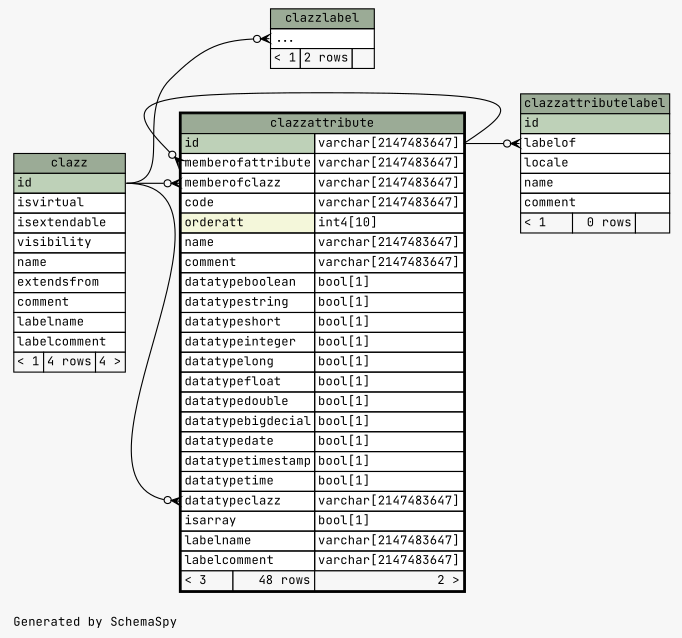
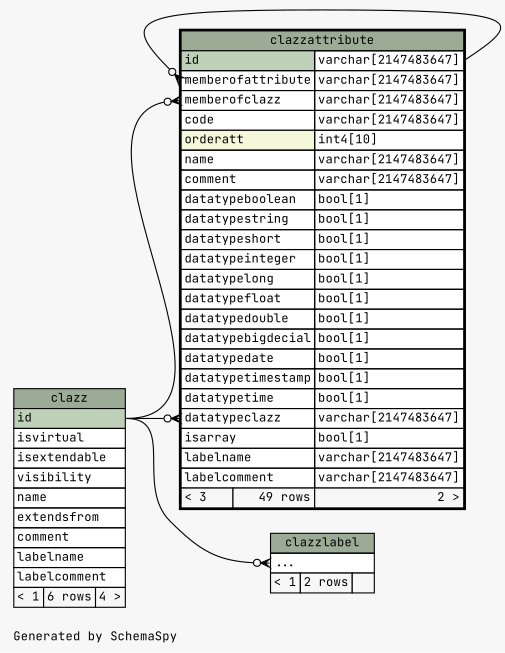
  digraph {
    bgcolor="#f7f7f7"
    fontname="JetBrains Mono"
    fontsize=11
    label="\nGenerated by SchemaSpy"
    labeljust=l
    nodesep=0.18
    rankdir=RL
    ranksep=0.46
    node [fontname="JetBrains Mono" fontsize=11 shape=plaintext]
    edge [arrowhead=none arrowsize=0.8 arrowtail=crowodot dir=back fontname="JetBrains Mono" headport="id:e"]
-   n1 [label=<     <TABLE BORDER="2" CELLBORDER="1" CELLSPACING="0" BGCOLOR="#ffffff">       <TR><TD COLSPAN="3" BGCOLOR="#9bab96" ALIGN="CENTER">clazzattribute</TD></TR>       <TR><TD PORT="id" COLSPAN="2" BGCOLOR="#bed1b8" ALIGN="LEFT">id</TD><TD PORT="id.type" ALIGN="LEFT">varchar[2147483647]</TD></TR>       <TR><TD PORT="memberofattribute" COLSPAN="2" ALIGN="LEFT">memberofattribute</TD><TD PORT="memberofattribute.type" ALIGN="LEFT">varchar[2147483647]</TD></TR>       <TR><TD PORT="memberofclazz" COLSPAN="2" ALIGN="LEFT">memberofclazz</TD><TD PORT="memberofclazz.type" ALIGN="LEFT">varchar[2147483647]</TD></TR>       <TR><TD PORT="code" COLSPAN="2" ALIGN="LEFT">code</TD><TD PORT="code.type" ALIGN="LEFT">varchar[2147483647]</TD></TR>       <TR><TD PORT="orderatt" COLSPAN="2" BGCOLOR="#f4f7da" ALIGN="LEFT">orderatt</TD><TD PORT="orderatt.type" ALIGN="LEFT">int4[10]</TD></TR>       <TR><TD PORT="name" COLSPAN="2" ALIGN="LEFT">name</TD><TD PORT="name.type" ALIGN="LEFT">varchar[2147483647]</TD></TR>       <TR><TD PORT="comment" COLSPAN="2" ALIGN="LEFT">comment</TD><TD PORT="comment.type" ALIGN="LEFT">varchar[2147483647]</TD></TR>       <TR><TD PORT="datatypeboolean" COLSPAN="2" ALIGN="LEFT">datatypeboolean</TD><TD PORT="datatypeboolean.type" ALIGN="LEFT">bool[1]</TD></TR>       <TR><TD PORT="datatypestring" COLSPAN="2" ALIGN="LEFT">datatypestring</TD><TD PORT="datatypestring.type" ALIGN="LEFT">bool[1]</TD></TR>       <TR><TD PORT="datatypeshort" COLSPAN="2" ALIGN="LEFT">datatypeshort</TD><TD PORT="datatypeshort.type" ALIGN="LEFT">bool[1]</TD></TR>       <TR><TD PORT="datatypeinteger" COLSPAN="2" ALIGN="LEFT">datatypeinteger</TD><TD PORT="datatypeinteger.type" ALIGN="LEFT">bool[1]</TD></TR>       <TR><TD PORT="datatypelong" COLSPAN="2" ALIGN="LEFT">datatypelong</TD><TD PORT="datatypelong.type" ALIGN="LEFT">bool[1]</TD></TR>       <TR><TD PORT="datatypefloat" COLSPAN="2" ALIGN="LEFT">datatypefloat</TD><TD PORT="datatypefloat.type" ALIGN="LEFT">bool[1]</TD></TR>       <TR><TD PORT="datatypedouble" COLSPAN="2" ALIGN="LEFT">datatypedouble</TD><TD PORT="datatypedouble.type" ALIGN="LEFT">bool[1]</TD></TR>       <TR><TD PORT="datatypebigdecial" COLSPAN="2" ALIGN="LEFT">datatypebigdecial</TD><TD PORT="datatypebigdecial.type" ALIGN="LEFT">bool[1]</TD></TR>       <TR><TD PORT="datatypedate" COLSPAN="2" ALIGN="LEFT">datatypedate</TD><TD PORT="datatypedate.type" ALIGN="LEFT">bool[1]</TD></TR>       <TR><TD PORT="datatypetimestamp" COLSPAN="2" ALIGN="LEFT">datatypetimestamp</TD><TD PORT="datatypetimestamp.type" ALIGN="LEFT">bool[1]</TD></TR>       <TR><TD PORT="datatypetime" COLSPAN="2" ALIGN="LEFT">datatypetime</TD><TD PORT="datatypetime.type" ALIGN="LEFT">bool[1]</TD></TR>       <TR><TD PORT="datatypeclazz" COLSPAN="2" ALIGN="LEFT">datatypeclazz</TD><TD PORT="datatypeclazz.type" ALIGN="LEFT">varchar[2147483647]</TD></TR>       <TR><TD PORT="isarray" COLSPAN="2" ALIGN="LEFT">isarray</TD><TD PORT="isarray.type" ALIGN="LEFT">bool[1]</TD></TR>       <TR><TD PORT="labelname" COLSPAN="2" ALIGN="LEFT">labelname</TD><TD PORT="labelname.type" ALIGN="LEFT">varchar[2147483647]</TD></TR>       <TR><TD PORT="labelcomment" COLSPAN="2" ALIGN="LEFT">labelcomment</TD><TD PORT="labelcomment.type" ALIGN="LEFT">varchar[2147483647]</TD></TR>       <TR><TD ALIGN="LEFT" BGCOLOR="#f7f7f7">&lt; 3</TD><TD ALIGN="RIGHT" BGCOLOR="#f7f7f7">48 rows</TD><TD ALIGN="RIGHT" BGCOLOR="#f7f7f7">2 &gt;</TD></TR>     </TABLE>>]
-   n2 [label=<     <TABLE BORDER="0" CELLBORDER="1" CELLSPACING="0" BGCOLOR="#ffffff">       <TR><TD COLSPAN="3" BGCOLOR="#9bab96" ALIGN="CENTER">clazz</TD></TR>       <TR><TD PORT="id" COLSPAN="3" BGCOLOR="#bed1b8" ALIGN="LEFT">id</TD></TR>       <TR><TD PORT="isvirtual" COLSPAN="3" ALIGN="LEFT">isvirtual</TD></TR>       <TR><TD PORT="isextendable" COLSPAN="3" ALIGN="LEFT">isextendable</TD></TR>       <TR><TD PORT="visibility" COLSPAN="3" ALIGN="LEFT">visibility</TD></TR>       <TR><TD PORT="name" COLSPAN="3" ALIGN="LEFT">name</TD></TR>       <TR><TD PORT="extendsfrom" COLSPAN="3" ALIGN="LEFT">extendsfrom</TD></TR>       <TR><TD PORT="comment" COLSPAN="3" ALIGN="LEFT">comment</TD></TR>       <TR><TD PORT="labelname" COLSPAN="3" ALIGN="LEFT">labelname</TD></TR>       <TR><TD PORT="labelcomment" COLSPAN="3" ALIGN="LEFT">labelcomment</TD></TR>       <TR><TD ALIGN="LEFT" BGCOLOR="#f7f7f7">&lt; 1</TD><TD ALIGN="RIGHT" BGCOLOR="#f7f7f7">4 rows</TD><TD ALIGN="RIGHT" BGCOLOR="#f7f7f7">4 &gt;</TD></TR>     </TABLE>>]
-   n3 [label=<     <TABLE BORDER="0" CELLBORDER="1" CELLSPACING="0" BGCOLOR="#ffffff">       <TR><TD COLSPAN="3" BGCOLOR="#9bab96" ALIGN="CENTER">clazzattributelabel</TD></TR>       <TR><TD PORT="id" COLSPAN="3" BGCOLOR="#bed1b8" ALIGN="LEFT">id</TD></TR>       <TR><TD PORT="labelof" COLSPAN="3" ALIGN="LEFT">labelof</TD></TR>       <TR><TD PORT="locale" COLSPAN="3" ALIGN="LEFT">locale</TD></TR>       <TR><TD PORT="name" COLSPAN="3" ALIGN="LEFT">name</TD></TR>       <TR><TD PORT="comment" COLSPAN="3" ALIGN="LEFT">comment</TD></TR>       <TR><TD ALIGN="LEFT" BGCOLOR="#f7f7f7">&lt; 1</TD><TD ALIGN="RIGHT" BGCOLOR="#f7f7f7">0 rows</TD><TD ALIGN="RIGHT" BGCOLOR="#f7f7f7">  </TD></TR>     </TABLE>>]
+   n1 [label=<     <TABLE BORDER="2" CELLBORDER="1" CELLSPACING="0" BGCOLOR="#ffffff">       <TR><TD COLSPAN="3" BGCOLOR="#9bab96" ALIGN="CENTER">clazzattribute</TD></TR>       <TR><TD PORT="id" COLSPAN="2" BGCOLOR="#bed1b8" ALIGN="LEFT">id</TD><TD PORT="id.type" ALIGN="LEFT">varchar[2147483647]</TD></TR>       <TR><TD PORT="memberofattribute" COLSPAN="2" ALIGN="LEFT">memberofattribute</TD><TD PORT="memberofattribute.type" ALIGN="LEFT">varchar[2147483647]</TD></TR>       <TR><TD PORT="memberofclazz" COLSPAN="2" ALIGN="LEFT">memberofclazz</TD><TD PORT="memberofclazz.type" ALIGN="LEFT">varchar[2147483647]</TD></TR>       <TR><TD PORT="code" COLSPAN="2" ALIGN="LEFT">code</TD><TD PORT="code.type" ALIGN="LEFT">varchar[2147483647]</TD></TR>       <TR><TD PORT="orderatt" COLSPAN="2" BGCOLOR="#f4f7da" ALIGN="LEFT">orderatt</TD><TD PORT="orderatt.type" ALIGN="LEFT">int4[10]</TD></TR>       <TR><TD PORT="name" COLSPAN="2" ALIGN="LEFT">name</TD><TD PORT="name.type" ALIGN="LEFT">varchar[2147483647]</TD></TR>       <TR><TD PORT="comment" COLSPAN="2" ALIGN="LEFT">comment</TD><TD PORT="comment.type" ALIGN="LEFT">varchar[2147483647]</TD></TR>       <TR><TD PORT="datatypeboolean" COLSPAN="2" ALIGN="LEFT">datatypeboolean</TD><TD PORT="datatypeboolean.type" ALIGN="LEFT">bool[1]</TD></TR>       <TR><TD PORT="datatypestring" COLSPAN="2" ALIGN="LEFT">datatypestring</TD><TD PORT="datatypestring.type" ALIGN="LEFT">bool[1]</TD></TR>       <TR><TD PORT="datatypeshort" COLSPAN="2" ALIGN="LEFT">datatypeshort</TD><TD PORT="datatypeshort.type" ALIGN="LEFT">bool[1]</TD></TR>       <TR><TD PORT="datatypeinteger" COLSPAN="2" ALIGN="LEFT">datatypeinteger</TD><TD PORT="datatypeinteger.type" ALIGN="LEFT">bool[1]</TD></TR>       <TR><TD PORT="datatypelong" COLSPAN="2" ALIGN="LEFT">datatypelong</TD><TD PORT="datatypelong.type" ALIGN="LEFT">bool[1]</TD></TR>       <TR><TD PORT="datatypefloat" COLSPAN="2" ALIGN="LEFT">datatypefloat</TD><TD PORT="datatypefloat.type" ALIGN="LEFT">bool[1]</TD></TR>       <TR><TD PORT="datatypedouble" COLSPAN="2" ALIGN="LEFT">datatypedouble</TD><TD PORT="datatypedouble.type" ALIGN="LEFT">bool[1]</TD></TR>       <TR><TD PORT="datatypebigdecial" COLSPAN="2" ALIGN="LEFT">datatypebigdecial</TD><TD PORT="datatypebigdecial.type" ALIGN="LEFT">bool[1]</TD></TR>       <TR><TD PORT="datatypedate" COLSPAN="2" ALIGN="LEFT">datatypedate</TD><TD PORT="datatypedate.type" ALIGN="LEFT">bool[1]</TD></TR>       <TR><TD PORT="datatypetimestamp" COLSPAN="2" ALIGN="LEFT">datatypetimestamp</TD><TD PORT="datatypetimestamp.type" ALIGN="LEFT">bool[1]</TD></TR>       <TR><TD PORT="datatypetime" COLSPAN="2" ALIGN="LEFT">datatypetime</TD><TD PORT="datatypetime.type" ALIGN="LEFT">bool[1]</TD></TR>       <TR><TD PORT="datatypeclazz" COLSPAN="2" ALIGN="LEFT">datatypeclazz</TD><TD PORT="datatypeclazz.type" ALIGN="LEFT">varchar[2147483647]</TD></TR>       <TR><TD PORT="isarray" COLSPAN="2" ALIGN="LEFT">isarray</TD><TD PORT="isarray.type" ALIGN="LEFT">bool[1]</TD></TR>       <TR><TD PORT="labelname" COLSPAN="2" ALIGN="LEFT">labelname</TD><TD PORT="labelname.type" ALIGN="LEFT">varchar[2147483647]</TD></TR>       <TR><TD PORT="labelcomment" COLSPAN="2" ALIGN="LEFT">labelcomment</TD><TD PORT="labelcomment.type" ALIGN="LEFT">varchar[2147483647]</TD></TR>       <TR><TD ALIGN="LEFT" BGCOLOR="#f7f7f7">&lt; 3</TD><TD ALIGN="RIGHT" BGCOLOR="#f7f7f7">49 rows</TD><TD ALIGN="RIGHT" BGCOLOR="#f7f7f7">2 &gt;</TD></TR>     </TABLE>>]
+   n2 [label=<     <TABLE BORDER="0" CELLBORDER="1" CELLSPACING="0" BGCOLOR="#ffffff">       <TR><TD COLSPAN="3" BGCOLOR="#9bab96" ALIGN="CENTER">clazz</TD></TR>       <TR><TD PORT="id" COLSPAN="3" BGCOLOR="#bed1b8" ALIGN="LEFT">id</TD></TR>       <TR><TD PORT="isvirtual" COLSPAN="3" ALIGN="LEFT">isvirtual</TD></TR>       <TR><TD PORT="isextendable" COLSPAN="3" ALIGN="LEFT">isextendable</TD></TR>       <TR><TD PORT="visibility" COLSPAN="3" ALIGN="LEFT">visibility</TD></TR>       <TR><TD PORT="name" COLSPAN="3" ALIGN="LEFT">name</TD></TR>       <TR><TD PORT="extendsfrom" COLSPAN="3" ALIGN="LEFT">extendsfrom</TD></TR>       <TR><TD PORT="comment" COLSPAN="3" ALIGN="LEFT">comment</TD></TR>       <TR><TD PORT="labelname" COLSPAN="3" ALIGN="LEFT">labelname</TD></TR>       <TR><TD PORT="labelcomment" COLSPAN="3" ALIGN="LEFT">labelcomment</TD></TR>       <TR><TD ALIGN="LEFT" BGCOLOR="#f7f7f7">&lt; 1</TD><TD ALIGN="RIGHT" BGCOLOR="#f7f7f7">6 rows</TD><TD ALIGN="RIGHT" BGCOLOR="#f7f7f7">4 &gt;</TD></TR>     </TABLE>>]
    n4 [label=<     <TABLE BORDER="0" CELLBORDER="1" CELLSPACING="0" BGCOLOR="#ffffff">       <TR><TD COLSPAN="3" BGCOLOR="#9bab96" ALIGN="CENTER">clazzlabel</TD></TR>       <TR><TD PORT="elipses" COLSPAN="3" ALIGN="LEFT">...</TD></TR>       <TR><TD ALIGN="LEFT" BGCOLOR="#f7f7f7">&lt; 1</TD><TD ALIGN="RIGHT" BGCOLOR="#f7f7f7">2 rows</TD><TD ALIGN="RIGHT" BGCOLOR="#f7f7f7">  </TD></TR>     </TABLE>>]
    n1 -> n1 [headport="id.type:e" tailport="memberofattribute:w"]
    n1 -> n2 [tailport="datatypeclazz:w"]
    n1 -> n2 [tailport="memberofclazz:w"]
-   n3 -> n1 [headport="id.type:e" tailport="labelof:w"]
    n4 -> n2 [tailport="elipses:w"]
  }
